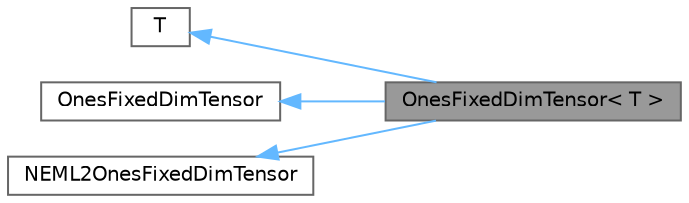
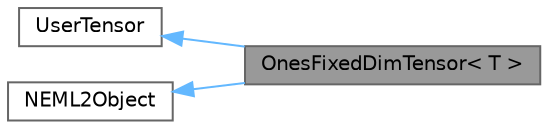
  digraph {
    rankdir=LR
    node [color=gray40 fillcolor=white fontname=Helvetica fontsize=10 shape=box style=filled]
    edge [color=steelblue1 dir=back fontname=Helvetica fontsize=10 labelfontname=Helvetica labelfontsize=10 style=solid]
    n1 [fillcolor=grey60 fontcolor=black height=0.2 label="OnesFixedDimTensor\< T \>" width=0.4]
-   n2 [height=0.2 label=T width=0.4]
-   n3 [height=0.2 label=OnesFixedDimTensor width=0.4]
-   n4 [height=0.2 label=NEML2OnesFixedDimTensor width=0.4]
-   n2 -> n1
+   n3 [height=0.2 label=UserTensor width=0.4]
+   n4 [height=0.2 label=NEML2Object width=0.4]
    n3 -> n1
    n4 -> n1
  }
